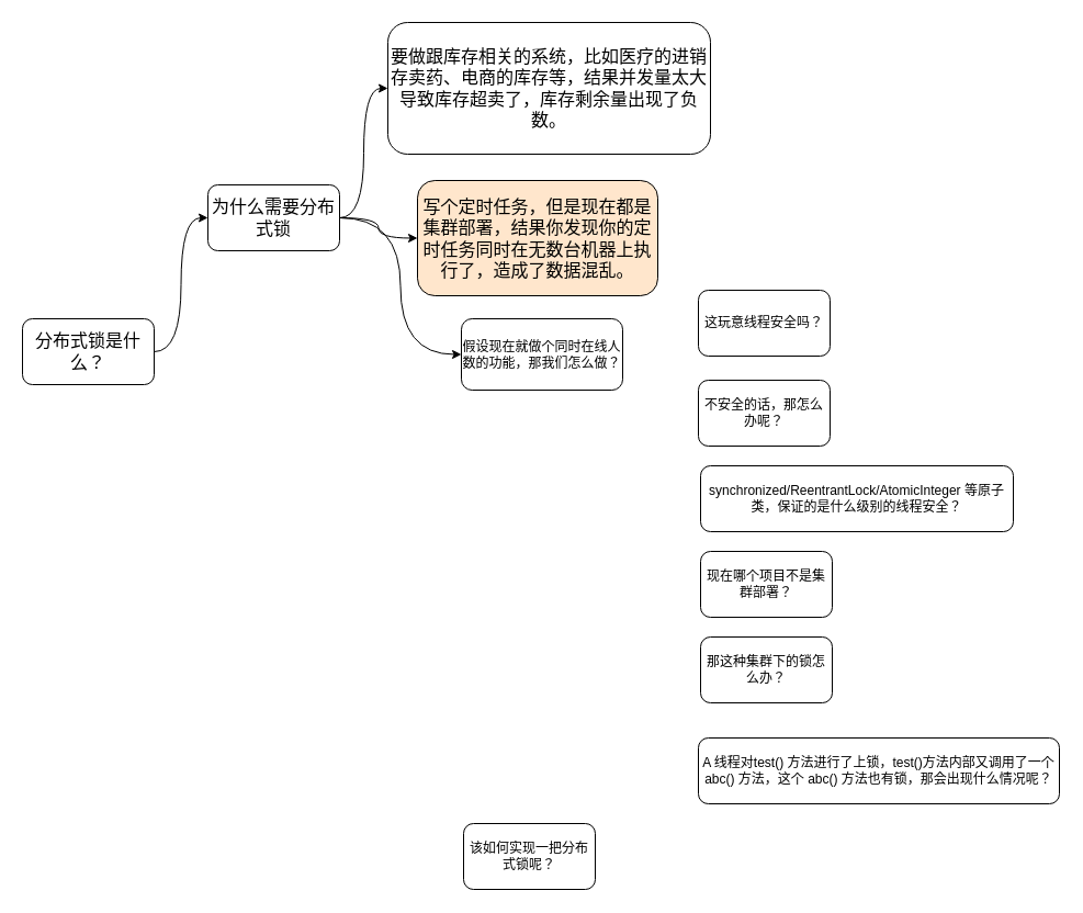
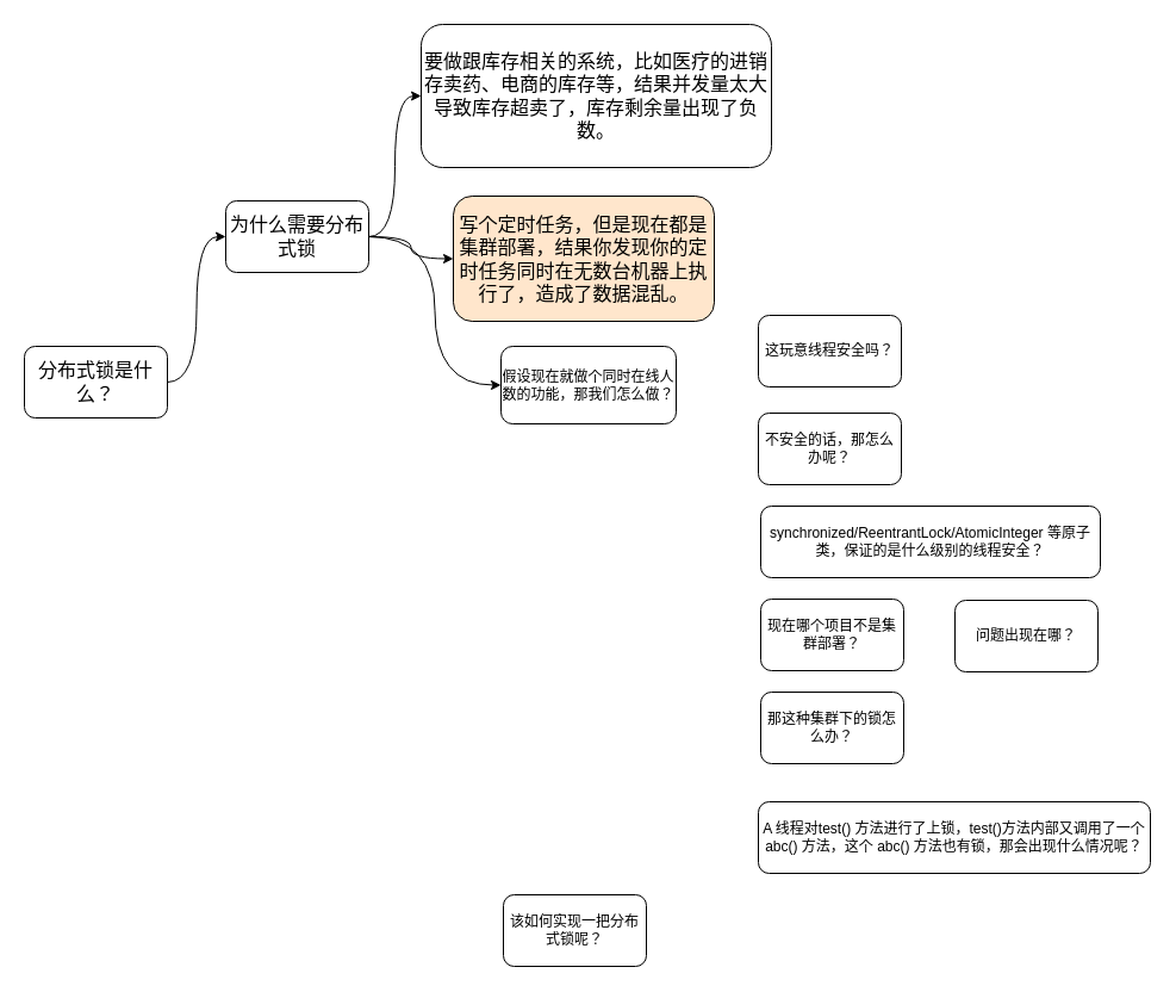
  <mxCell id="0" />
  <mxCell id="1" parent="0" />
  <mxCell id="2" style="edgeStyle=orthogonalEdgeStyle;rounded=0;orthogonalLoop=1;jettySize=auto;html=1;exitX=1;exitY=0.5;exitDx=0;exitDy=0;entryX=0;entryY=0.5;entryDx=0;entryDy=0;curved=1;" edge="1" parent="1" source="3" target="7"><mxGeometry relative="1" as="geometry" /></mxCell>
  <mxCell id="3" value="分布式锁是什么？" style="rounded=1;whiteSpace=wrap;html=1;fontSize=16;" parent="1" vertex="1"><mxGeometry x="20" y="290" width="120" height="60" as="geometry" /></mxCell>
  <mxCell id="4" style="edgeStyle=orthogonalEdgeStyle;rounded=0;orthogonalLoop=1;jettySize=auto;html=1;exitX=1;exitY=0.5;exitDx=0;exitDy=0;entryX=0;entryY=0.5;entryDx=0;entryDy=0;curved=1;" edge="1" parent="1" source="7" target="8"><mxGeometry relative="1" as="geometry" /></mxCell>
  <mxCell id="5" style="edgeStyle=orthogonalEdgeStyle;rounded=0;orthogonalLoop=1;jettySize=auto;html=1;exitX=1;exitY=0.5;exitDx=0;exitDy=0;curved=1;" edge="1" parent="1" source="7" target="9"><mxGeometry relative="1" as="geometry" /></mxCell>
  <mxCell id="6" style="edgeStyle=orthogonalEdgeStyle;rounded=0;orthogonalLoop=1;jettySize=auto;html=1;exitX=1;exitY=0.5;exitDx=0;exitDy=0;entryX=0;entryY=0.5;entryDx=0;entryDy=0;curved=1;" edge="1" parent="1" source="7" target="10"><mxGeometry relative="1" as="geometry" /></mxCell>
  <mxCell id="7" value="为什么需要分布式锁" style="rounded=1;whiteSpace=wrap;html=1;fontSize=16;" parent="1" vertex="1"><mxGeometry x="189" y="168" width="120" height="60" as="geometry" /></mxCell>
  <mxCell id="8" value="要做跟库存相关的系统，比如医疗的进销存卖药、电商的库存等，结果并发量太大导致库存超卖了，库存剩余量出现了负数。" style="rounded=1;whiteSpace=wrap;html=1;fontSize=16;" parent="1" vertex="1"><mxGeometry x="353" y="20" width="294" height="120" as="geometry" /></mxCell>
  <mxCell id="9" value="写个定时任务，但是现在都是集群部署，结果你发现你的定时任务同时在无数台机器上执行了，造成了数据混乱。" style="rounded=1;whiteSpace=wrap;html=1;fontSize=16;fillColor=#ffe6cc;" parent="1" vertex="1"><mxGeometry x="380" y="164" width="219" height="105" as="geometry" /></mxCell>
  <mxCell id="10" value="假设现在就做个同时在线人数的功能，那我们怎么做？" style="rounded=1;whiteSpace=wrap;html=1;" vertex="1" parent="1"><mxGeometry x="420" y="290" width="147" height="65" as="geometry" /></mxCell>
  <mxCell id="11" value="这玩意线程安全吗？" style="rounded=1;whiteSpace=wrap;html=1;" vertex="1" parent="1"><mxGeometry x="636" y="264" width="120" height="60" as="geometry" /></mxCell>
  <mxCell id="12" value="不安全的话，那怎么办呢？" style="rounded=1;whiteSpace=wrap;html=1;" vertex="1" parent="1"><mxGeometry x="636" y="346" width="120" height="60" as="geometry" /></mxCell>
  <mxCell id="13" value="synchronized/ReentrantLock/AtomicInteger 等原子类，保证的是什么级别的线程安全？" style="rounded=1;whiteSpace=wrap;html=1;" vertex="1" parent="1"><mxGeometry x="638" y="424" width="285" height="60" as="geometry" /></mxCell>
  <mxCell id="14" value="现在哪个项目不是集群部署？" style="rounded=1;whiteSpace=wrap;html=1;" vertex="1" parent="1"><mxGeometry x="638" y="502" width="120" height="60" as="geometry" /></mxCell>
+ <mxCell id="15" value="问题出现在哪？" style="rounded=1;whiteSpace=wrap;html=1;" vertex="1" parent="1"><mxGeometry x="801" y="503" width="120" height="60" as="geometry" /></mxCell>
  <mxCell id="16" value="那这种集群下的锁怎么办？" style="rounded=1;whiteSpace=wrap;html=1;" vertex="1" parent="1"><mxGeometry x="638" y="580" width="120" height="60" as="geometry" /></mxCell>
  <mxCell id="17" value="该如何实现一把分布式锁呢？" style="rounded=1;whiteSpace=wrap;html=1;" vertex="1" parent="1"><mxGeometry x="422" y="750" width="120" height="60" as="geometry" /></mxCell>
  <mxCell id="18" value="A 线程对test() 方法进行了上锁，test()方法内部又调用了一个 abc() 方法，这个 abc() 方法也有锁，那会出现什么情况呢？" style="rounded=1;whiteSpace=wrap;html=1;" vertex="1" parent="1"><mxGeometry x="636" y="672" width="329" height="60" as="geometry" /></mxCell>
